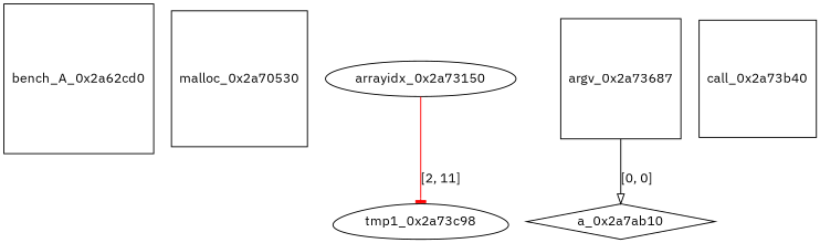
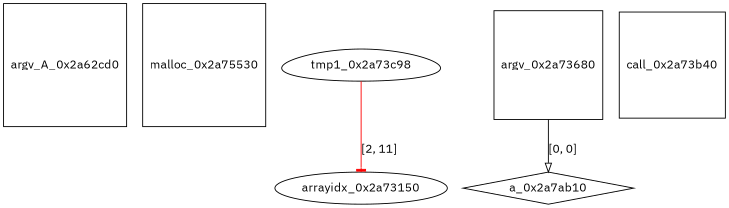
  digraph {
    fontname="IBM Plex Sans"
    node [fontname="IBM Plex Sans" shape=square]
    edge [fontname="IBM Plex Sans"]
-   bench_A_0x2a62cd0
-   malloc_0x2a70530
+   bench_A_0x2a62cd0 [label=argv_A_0x2a62cd0]
+   malloc_0x2a70530 [label=malloc_0x2a75530]
    arrayidx_0x2a73150 [shape=ellipse]
    tmp1_0x2a73c98 [shape=egg]
    a_0x2a7ab10 [shape=diamond]
-   argv_0x2a73680 [label=argv_0x2a73687]
+   argv_0x2a73680
    call_0x2a73b40
-   arrayidx_0x2a73150 -> tmp1_0x2a73c98 [arrowhead=tee color=red label="[2, 11]"]
+   tmp1_0x2a73c98 -> arrayidx_0x2a73150 [arrowhead=tee color=red label="[2, 11]"]
    argv_0x2a73680 -> a_0x2a7ab10 [arrowhead=onormal label="[0, 0]"]
  }
